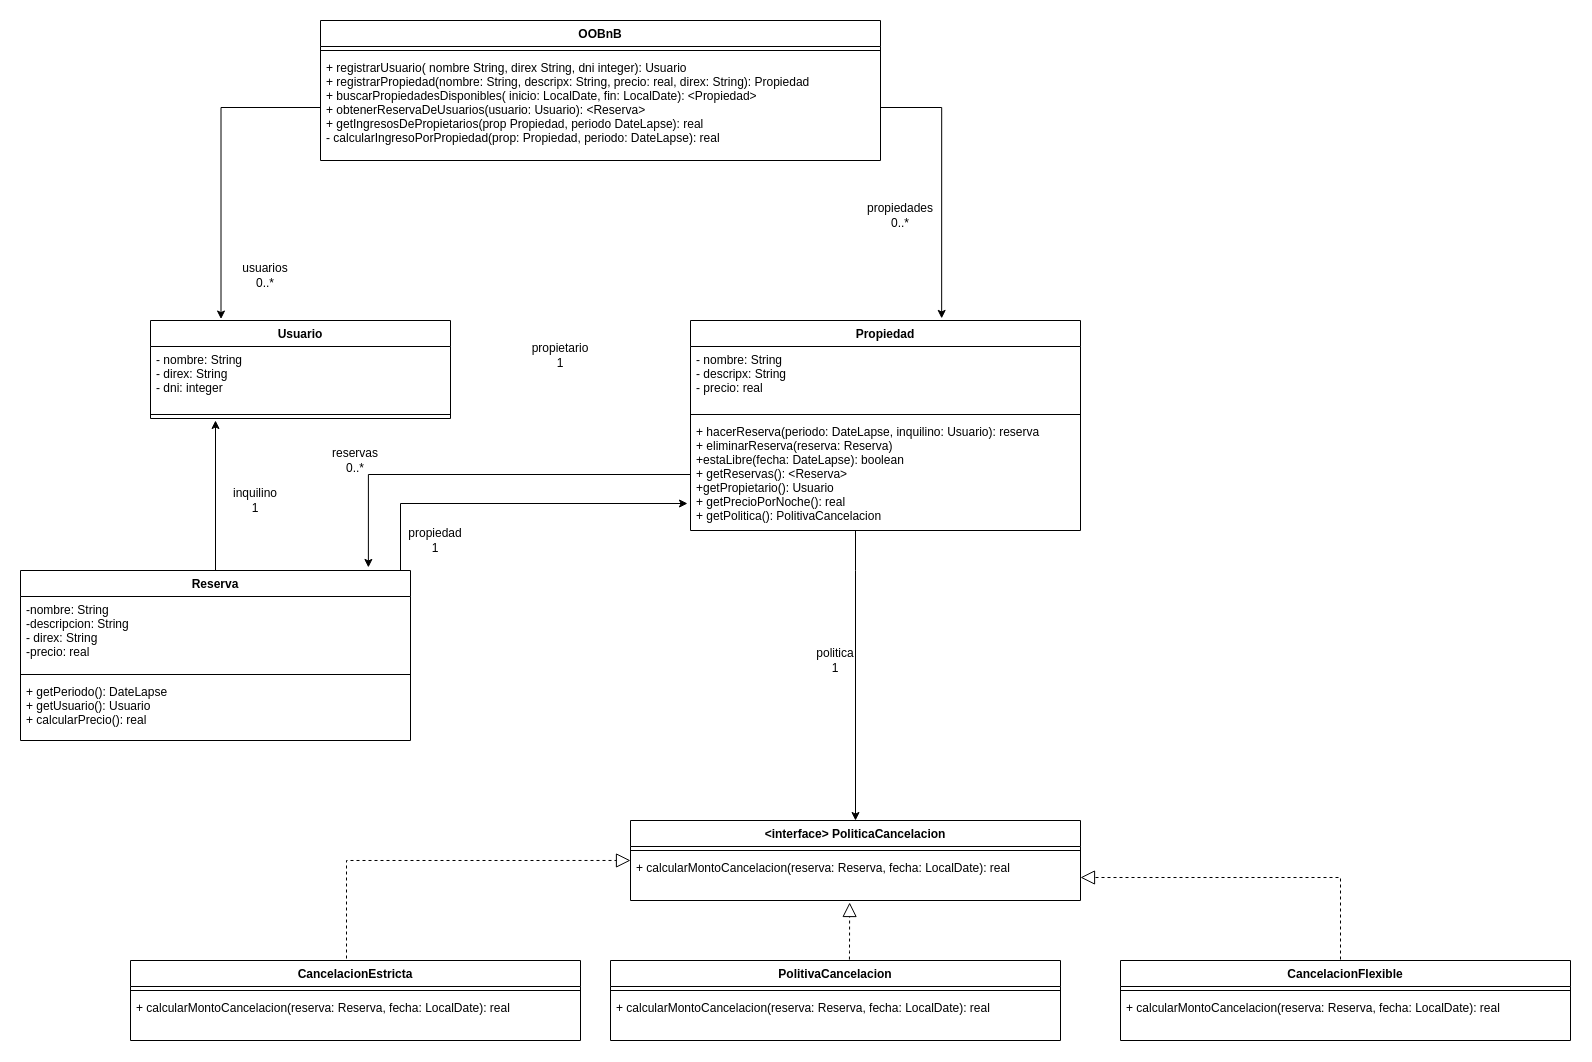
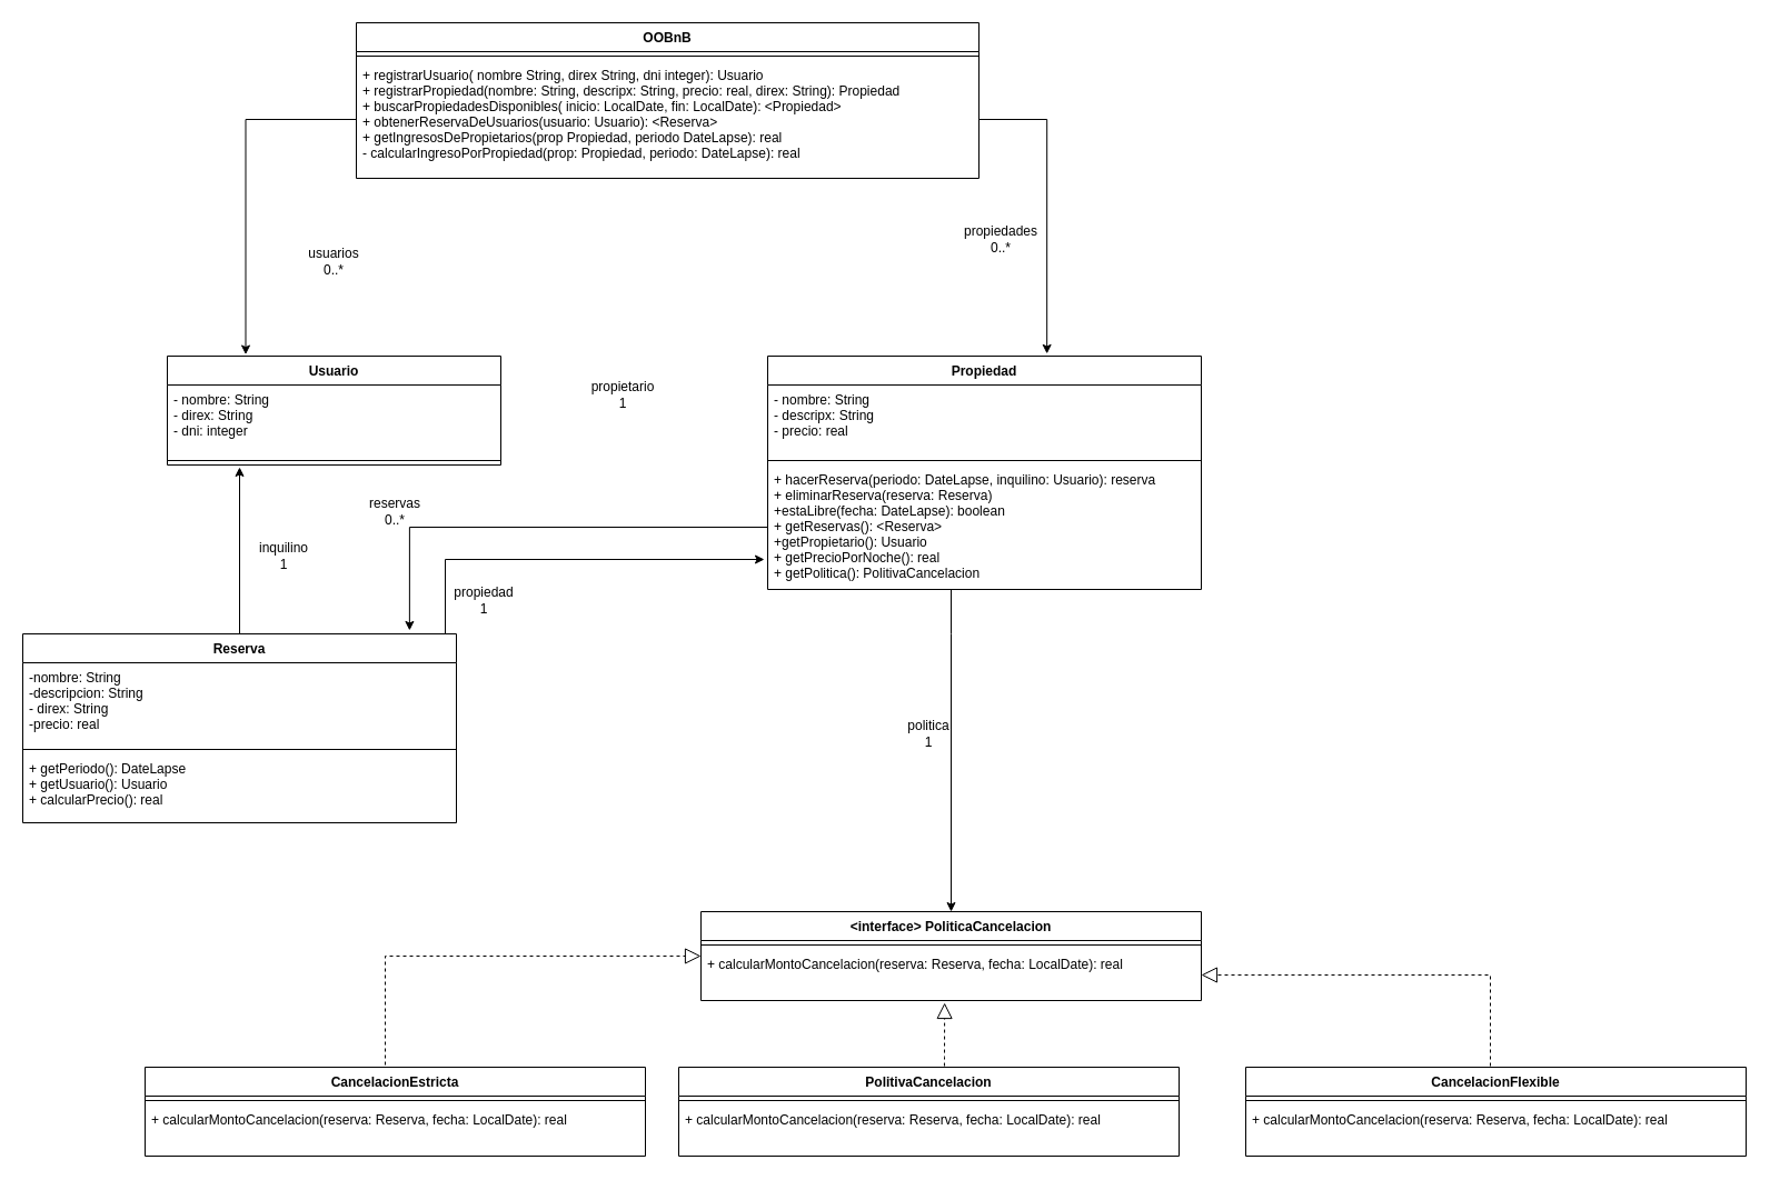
  <mxCell id="0" />
  <mxCell id="1" parent="0" />
  <mxCell id="2" value="OOBnB" style="swimlane;fontStyle=1;align=center;verticalAlign=top;childLayout=stackLayout;horizontal=1;startSize=26;horizontalStack=0;resizeParent=1;resizeParentMax=0;resizeLast=0;collapsible=1;marginBottom=0;" parent="1" vertex="1"><mxGeometry x="320" y="20" width="560" height="140" as="geometry" /></mxCell>
  <mxCell id="3" value="" style="line;strokeWidth=1;fillColor=none;align=left;verticalAlign=middle;spacingTop=-1;spacingLeft=3;spacingRight=3;rotatable=0;labelPosition=right;points=[];portConstraint=eastwest;" parent="2" vertex="1"><mxGeometry y="26" width="560" height="8" as="geometry" /></mxCell>
  <mxCell id="4" value="+ registrarUsuario( nombre String, direx String, dni integer): Usuario&#10;+ registrarPropiedad(nombre: String, descripx: String, precio: real, direx: String): Propiedad&#10;+ buscarPropiedadesDisponibles( inicio: LocalDate, fin: LocalDate): &lt;Propiedad&gt;&#10;+ obtenerReservaDeUsuarios(usuario: Usuario): &lt;Reserva&gt;&#10;+ getIngresosDePropietarios(prop Propiedad, periodo DateLapse): real&#10;- calcularIngresoPorPropiedad(prop: Propiedad, periodo: DateLapse): real&#10;" style="text;strokeColor=none;fillColor=none;align=left;verticalAlign=top;spacingLeft=4;spacingRight=4;overflow=hidden;rotatable=0;points=[[0,0.5],[1,0.5]];portConstraint=eastwest;" parent="2" vertex="1"><mxGeometry y="34" width="560" height="106" as="geometry" /></mxCell>
  <mxCell id="5" value="Usuario" style="swimlane;fontStyle=1;align=center;verticalAlign=top;childLayout=stackLayout;horizontal=1;startSize=26;horizontalStack=0;resizeParent=1;resizeParentMax=0;resizeLast=0;collapsible=1;marginBottom=0;" parent="1" vertex="1"><mxGeometry x="150" y="320" width="300" height="98" as="geometry" /></mxCell>
  <mxCell id="6" value="- nombre: String&#10;- direx: String&#10;- dni: integer&#10;&#10;" style="text;strokeColor=none;fillColor=none;align=left;verticalAlign=top;spacingLeft=4;spacingRight=4;overflow=hidden;rotatable=0;points=[[0,0.5],[1,0.5]];portConstraint=eastwest;" parent="5" vertex="1"><mxGeometry y="26" width="300" height="64" as="geometry" /></mxCell>
  <mxCell id="7" value="" style="line;strokeWidth=1;fillColor=none;align=left;verticalAlign=middle;spacingTop=-1;spacingLeft=3;spacingRight=3;rotatable=0;labelPosition=right;points=[];portConstraint=eastwest;" parent="5" vertex="1"><mxGeometry y="90" width="300" height="8" as="geometry" /></mxCell>
  <mxCell id="8" style="edgeStyle=orthogonalEdgeStyle;rounded=0;orthogonalLoop=1;jettySize=auto;html=1;entryX=0.235;entryY=-0.015;entryDx=0;entryDy=0;entryPerimeter=0;" parent="1" source="4" target="5" edge="1"><mxGeometry relative="1" as="geometry" /></mxCell>
- <mxCell id="9" value="usuarios&lt;br&gt;0..*" style="text;html=1;strokeColor=none;fillColor=none;align=center;verticalAlign=middle;whiteSpace=wrap;rounded=0;" parent="1" vertex="1"><mxGeometry x="235" y="260" width="60" height="30" as="geometry" /></mxCell>
+ <mxCell id="9" value="usuarios&lt;br&gt;0..*" style="text;html=1;strokeColor=none;fillColor=none;align=center;verticalAlign=middle;whiteSpace=wrap;rounded=0;" parent="1" vertex="1"><mxGeometry x="270" y="220" width="60" height="30" as="geometry" /></mxCell>
  <mxCell id="10" style="edgeStyle=orthogonalEdgeStyle;rounded=0;orthogonalLoop=1;jettySize=auto;html=1;" parent="1" source="12" edge="1"><mxGeometry relative="1" as="geometry"><mxPoint x="215" y="420" as="targetPoint" /></mxGeometry></mxCell>
  <mxCell id="11" style="edgeStyle=orthogonalEdgeStyle;rounded=0;orthogonalLoop=1;jettySize=auto;html=1;" parent="1" source="12" edge="1"><mxGeometry relative="1" as="geometry"><Array as="points"><mxPoint x="400" y="503" /></Array><mxPoint x="687" y="503" as="targetPoint" /></mxGeometry></mxCell>
  <mxCell id="12" value="Reserva" style="swimlane;fontStyle=1;align=center;verticalAlign=top;childLayout=stackLayout;horizontal=1;startSize=26;horizontalStack=0;resizeParent=1;resizeParentMax=0;resizeLast=0;collapsible=1;marginBottom=0;" parent="1" vertex="1"><mxGeometry x="20" y="570" width="390" height="170" as="geometry" /></mxCell>
  <mxCell id="13" value="-nombre: String&#10;-descripcion: String&#10;- direx: String&#10;-precio: real&#10; " style="text;strokeColor=none;fillColor=none;align=left;verticalAlign=top;spacingLeft=4;spacingRight=4;overflow=hidden;rotatable=0;points=[[0,0.5],[1,0.5]];portConstraint=eastwest;" parent="12" vertex="1"><mxGeometry y="26" width="390" height="74" as="geometry" /></mxCell>
  <mxCell id="14" value="" style="line;strokeWidth=1;fillColor=none;align=left;verticalAlign=middle;spacingTop=-1;spacingLeft=3;spacingRight=3;rotatable=0;labelPosition=right;points=[];portConstraint=eastwest;" parent="12" vertex="1"><mxGeometry y="100" width="390" height="8" as="geometry" /></mxCell>
  <mxCell id="15" value="+ getPeriodo(): DateLapse&#10;+ getUsuario(): Usuario&#10;+ calcularPrecio(): real&#10;" style="text;strokeColor=none;fillColor=none;align=left;verticalAlign=top;spacingLeft=4;spacingRight=4;overflow=hidden;rotatable=0;points=[[0,0.5],[1,0.5]];portConstraint=eastwest;" parent="12" vertex="1"><mxGeometry y="108" width="390" height="62" as="geometry" /></mxCell>
  <mxCell id="16" value="inquilino&lt;br&gt;1" style="text;html=1;strokeColor=none;fillColor=none;align=center;verticalAlign=middle;whiteSpace=wrap;rounded=0;" parent="1" vertex="1"><mxGeometry x="200" y="480" width="110" height="40" as="geometry" /></mxCell>
  <mxCell id="17" value="Propiedad" style="swimlane;fontStyle=1;align=center;verticalAlign=top;childLayout=stackLayout;horizontal=1;startSize=26;horizontalStack=0;resizeParent=1;resizeParentMax=0;resizeLast=0;collapsible=1;marginBottom=0;" parent="1" vertex="1"><mxGeometry x="690" y="320" width="390" height="210" as="geometry" /></mxCell>
  <mxCell id="18" value="- nombre: String&#10;- descripx: String&#10;- precio: real" style="text;strokeColor=none;fillColor=none;align=left;verticalAlign=top;spacingLeft=4;spacingRight=4;overflow=hidden;rotatable=0;points=[[0,0.5],[1,0.5]];portConstraint=eastwest;" parent="17" vertex="1"><mxGeometry y="26" width="390" height="64" as="geometry" /></mxCell>
  <mxCell id="19" value="" style="line;strokeWidth=1;fillColor=none;align=left;verticalAlign=middle;spacingTop=-1;spacingLeft=3;spacingRight=3;rotatable=0;labelPosition=right;points=[];portConstraint=eastwest;" parent="17" vertex="1"><mxGeometry y="90" width="390" height="8" as="geometry" /></mxCell>
  <mxCell id="20" value="+ hacerReserva(periodo: DateLapse, inquilino: Usuario): reserva&#10;+ eliminarReserva(reserva: Reserva)&#10;+estaLibre(fecha: DateLapse): boolean&#10;+ getReservas(): &lt;Reserva&gt;&#10;+getPropietario(): Usuario&#10;+ getPrecioPorNoche(): real&#10;+ getPolitica(): PolitivaCancelacion" style="text;strokeColor=none;fillColor=none;align=left;verticalAlign=top;spacingLeft=4;spacingRight=4;overflow=hidden;rotatable=0;points=[[0,0.5],[1,0.5]];portConstraint=eastwest;" parent="17" vertex="1"><mxGeometry y="98" width="390" height="112" as="geometry" /></mxCell>
  <mxCell id="21" value="propietario&lt;br&gt;1" style="text;html=1;strokeColor=none;fillColor=none;align=center;verticalAlign=middle;whiteSpace=wrap;rounded=0;" parent="1" vertex="1"><mxGeometry x="530" y="340" width="60" height="30" as="geometry" /></mxCell>
  <mxCell id="22" style="edgeStyle=orthogonalEdgeStyle;rounded=0;orthogonalLoop=1;jettySize=auto;html=1;entryX=0.892;entryY=-0.018;entryDx=0;entryDy=0;entryPerimeter=0;" parent="1" source="20" target="12" edge="1"><mxGeometry relative="1" as="geometry" /></mxCell>
  <mxCell id="23" value="reservas&lt;br&gt;0..*" style="text;html=1;strokeColor=none;fillColor=none;align=center;verticalAlign=middle;whiteSpace=wrap;rounded=0;" parent="1" vertex="1"><mxGeometry x="300" y="440" width="110" height="40" as="geometry" /></mxCell>
  <mxCell id="24" style="edgeStyle=orthogonalEdgeStyle;rounded=0;orthogonalLoop=1;jettySize=auto;html=1;entryX=0.644;entryY=-0.01;entryDx=0;entryDy=0;entryPerimeter=0;" parent="1" source="4" target="17" edge="1"><mxGeometry relative="1" as="geometry" /></mxCell>
  <mxCell id="25" value="propiedades&lt;br&gt;0..*" style="text;html=1;strokeColor=none;fillColor=none;align=center;verticalAlign=middle;whiteSpace=wrap;rounded=0;" parent="1" vertex="1"><mxGeometry x="870" y="200" width="60" height="30" as="geometry" /></mxCell>
  <mxCell id="26" value="propiedad&lt;br&gt;1" style="text;html=1;strokeColor=none;fillColor=none;align=center;verticalAlign=middle;whiteSpace=wrap;rounded=0;" parent="1" vertex="1"><mxGeometry x="380" y="520" width="110" height="40" as="geometry" /></mxCell>
  <mxCell id="27" value="&lt;interface&gt; PoliticaCancelacion" style="swimlane;fontStyle=1;align=center;verticalAlign=top;childLayout=stackLayout;horizontal=1;startSize=26;horizontalStack=0;resizeParent=1;resizeParentMax=0;resizeLast=0;collapsible=1;marginBottom=0;" parent="1" vertex="1"><mxGeometry x="630" y="820" width="450" height="80" as="geometry" /></mxCell>
  <mxCell id="28" value="" style="line;strokeWidth=1;fillColor=none;align=left;verticalAlign=middle;spacingTop=-1;spacingLeft=3;spacingRight=3;rotatable=0;labelPosition=right;points=[];portConstraint=eastwest;" parent="27" vertex="1"><mxGeometry y="26" width="450" height="8" as="geometry" /></mxCell>
  <mxCell id="29" value="+ calcularMontoCancelacion(reserva: Reserva, fecha: LocalDate): real" style="text;strokeColor=none;fillColor=none;align=left;verticalAlign=top;spacingLeft=4;spacingRight=4;overflow=hidden;rotatable=0;points=[[0,0.5],[1,0.5]];portConstraint=eastwest;" parent="27" vertex="1"><mxGeometry y="34" width="450" height="46" as="geometry" /></mxCell>
  <mxCell id="30" style="edgeStyle=orthogonalEdgeStyle;rounded=0;orthogonalLoop=1;jettySize=auto;html=1;entryX=0.5;entryY=0;entryDx=0;entryDy=0;" parent="1" source="20" target="27" edge="1"><mxGeometry relative="1" as="geometry"><Array as="points"><mxPoint x="855" y="570" /><mxPoint x="855" y="570" /></Array></mxGeometry></mxCell>
  <mxCell id="31" value="politica&lt;br&gt;1" style="text;html=1;strokeColor=none;fillColor=none;align=center;verticalAlign=middle;whiteSpace=wrap;rounded=0;" parent="1" vertex="1"><mxGeometry x="780" y="640" width="110" height="40" as="geometry" /></mxCell>
  <mxCell id="32" value="CancelacionEstricta" style="swimlane;fontStyle=1;align=center;verticalAlign=top;childLayout=stackLayout;horizontal=1;startSize=26;horizontalStack=0;resizeParent=1;resizeParentMax=0;resizeLast=0;collapsible=1;marginBottom=0;" parent="1" vertex="1"><mxGeometry x="130" y="960" width="450" height="80" as="geometry" /></mxCell>
  <mxCell id="33" value="" style="line;strokeWidth=1;fillColor=none;align=left;verticalAlign=middle;spacingTop=-1;spacingLeft=3;spacingRight=3;rotatable=0;labelPosition=right;points=[];portConstraint=eastwest;" parent="32" vertex="1"><mxGeometry y="26" width="450" height="8" as="geometry" /></mxCell>
  <mxCell id="34" value="+ calcularMontoCancelacion(reserva: Reserva, fecha: LocalDate): real" style="text;strokeColor=none;fillColor=none;align=left;verticalAlign=top;spacingLeft=4;spacingRight=4;overflow=hidden;rotatable=0;points=[[0,0.5],[1,0.5]];portConstraint=eastwest;" parent="32" vertex="1"><mxGeometry y="34" width="450" height="46" as="geometry" /></mxCell>
  <mxCell id="35" value="CancelacionFlexible" style="swimlane;fontStyle=1;align=center;verticalAlign=top;childLayout=stackLayout;horizontal=1;startSize=26;horizontalStack=0;resizeParent=1;resizeParentMax=0;resizeLast=0;collapsible=1;marginBottom=0;" parent="1" vertex="1"><mxGeometry x="1120" y="960" width="450" height="80" as="geometry" /></mxCell>
  <mxCell id="36" value="" style="line;strokeWidth=1;fillColor=none;align=left;verticalAlign=middle;spacingTop=-1;spacingLeft=3;spacingRight=3;rotatable=0;labelPosition=right;points=[];portConstraint=eastwest;" parent="35" vertex="1"><mxGeometry y="26" width="450" height="8" as="geometry" /></mxCell>
  <mxCell id="37" value="+ calcularMontoCancelacion(reserva: Reserva, fecha: LocalDate): real" style="text;strokeColor=none;fillColor=none;align=left;verticalAlign=top;spacingLeft=4;spacingRight=4;overflow=hidden;rotatable=0;points=[[0,0.5],[1,0.5]];portConstraint=eastwest;" parent="35" vertex="1"><mxGeometry y="34" width="450" height="46" as="geometry" /></mxCell>
  <mxCell id="38" value="PolitivaCancelacion" style="swimlane;fontStyle=1;align=center;verticalAlign=top;childLayout=stackLayout;horizontal=1;startSize=26;horizontalStack=0;resizeParent=1;resizeParentMax=0;resizeLast=0;collapsible=1;marginBottom=0;" parent="1" vertex="1"><mxGeometry x="610" y="960" width="450" height="80" as="geometry" /></mxCell>
  <mxCell id="39" value="" style="line;strokeWidth=1;fillColor=none;align=left;verticalAlign=middle;spacingTop=-1;spacingLeft=3;spacingRight=3;rotatable=0;labelPosition=right;points=[];portConstraint=eastwest;" parent="38" vertex="1"><mxGeometry y="26" width="450" height="8" as="geometry" /></mxCell>
  <mxCell id="40" value="+ calcularMontoCancelacion(reserva: Reserva, fecha: LocalDate): real" style="text;strokeColor=none;fillColor=none;align=left;verticalAlign=top;spacingLeft=4;spacingRight=4;overflow=hidden;rotatable=0;points=[[0,0.5],[1,0.5]];portConstraint=eastwest;" parent="38" vertex="1"><mxGeometry y="34" width="450" height="46" as="geometry" /></mxCell>
  <mxCell id="41" value="" style="endArrow=block;dashed=1;endFill=0;endSize=12;html=1;rounded=0;edgeStyle=orthogonalEdgeStyle;exitX=0.48;exitY=-0.025;exitDx=0;exitDy=0;exitPerimeter=0;entryX=0;entryY=0.13;entryDx=0;entryDy=0;entryPerimeter=0;" parent="1" source="32" target="29" edge="1"><mxGeometry width="160" relative="1" as="geometry"><mxPoint x="680" y="850" as="sourcePoint" /><mxPoint x="840" y="850" as="targetPoint" /><Array as="points"><mxPoint x="346" y="860" /></Array></mxGeometry></mxCell>
  <mxCell id="42" value="" style="endArrow=block;dashed=1;endFill=0;endSize=12;html=1;rounded=0;edgeStyle=orthogonalEdgeStyle;exitX=0.531;exitY=-0.012;exitDx=0;exitDy=0;exitPerimeter=0;entryX=0.487;entryY=1.043;entryDx=0;entryDy=0;entryPerimeter=0;" parent="1" source="38" target="29" edge="1"><mxGeometry width="160" relative="1" as="geometry"><mxPoint x="620" y="1049.02" as="sourcePoint" /><mxPoint x="904" y="951" as="targetPoint" /><Array as="points"><mxPoint x="849" y="951" /><mxPoint x="849" y="951" /></Array></mxGeometry></mxCell>
  <mxCell id="43" value="" style="endArrow=block;dashed=1;endFill=0;endSize=12;html=1;rounded=0;edgeStyle=orthogonalEdgeStyle;exitX=0.5;exitY=0;exitDx=0;exitDy=0;" parent="1" source="35" target="29" edge="1"><mxGeometry width="160" relative="1" as="geometry"><mxPoint x="1270" y="939.04" as="sourcePoint" /><mxPoint x="1270.2" y="881.978" as="targetPoint" /><Array as="points"><mxPoint x="1340" y="960" /><mxPoint x="1340" y="877" /></Array></mxGeometry></mxCell>
